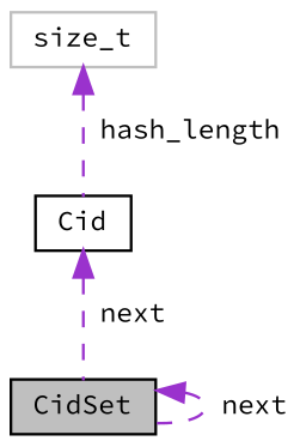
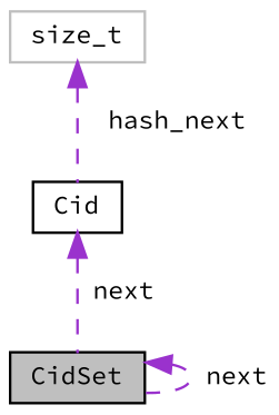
  digraph {
    fontname="Source Code Pro"
    node [color=black fillcolor=white fontname="Source Code Pro" fontsize=10 shape=record style=filled]
    edge [color=darkorchid3 dir=back fontname="Source Code Pro" fontsize=10 labelfontname=Helvetica labelfontsize=10 style=dashed]
    n1 [fillcolor=grey75 fontcolor=black height=0.2 label=CidSet width=0.4]
    n2 [height=0.2 label=Cid width=0.4]
    n3 [color=grey75 height=0.2 label=size_t width=0.4]
    n1 -> n1 [label=" next"]
    n2 -> n1 [label=" next"]
-   n3 -> n2 [label=" hash_length"]
+   n3 -> n2 [label=" hash_next"]
  }
